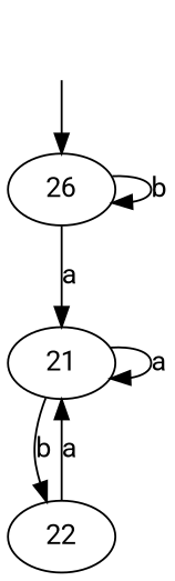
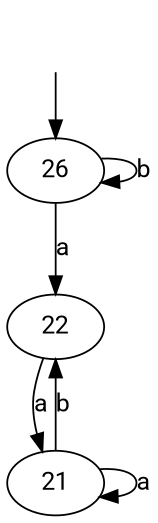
  digraph {
    fontname=Roboto
    node [fontname=Roboto]
    edge [fontname=Roboto]
    n1 [label=26]
    n2 [label=21]
    n3 [label=22]
    "" [shape=plaintext]
    n1 -> n1 [label=b]
-   n1 -> n2 [label=a]
+   n1 -> n3 [label=a]
    n2 -> n2 [label=a]
    n2 -> n3 [label=b]
    n3 -> n2 [label=a]
    "" -> n1
  }
